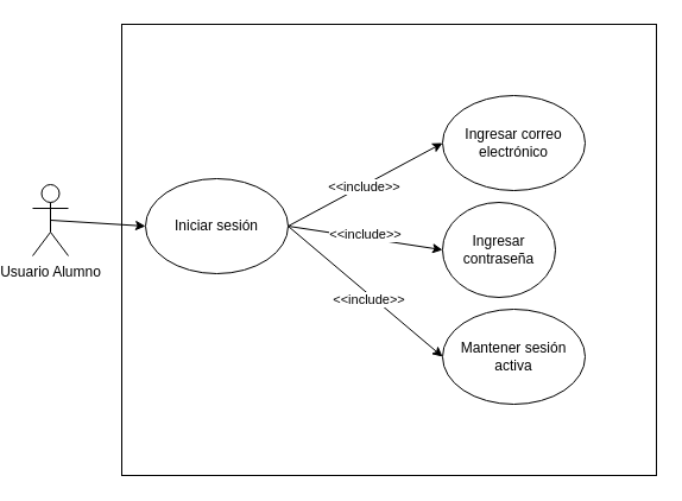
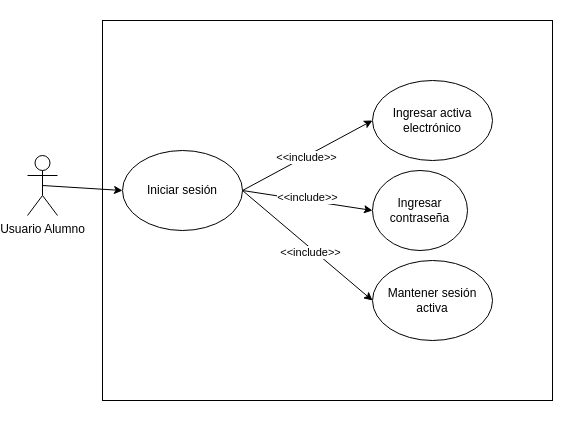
  <mxCell id="0" />
  <mxCell id="1" parent="0" />
  <mxCell id="2" value="" style="rounded=0;whiteSpace=wrap;html=1;" vertex="1" parent="1"><mxGeometry x="95" y="20" width="450" height="380" as="geometry" /></mxCell>
  <mxCell id="3" style="edgeStyle=none;rounded=0;orthogonalLoop=1;jettySize=auto;html=1;exitX=0.5;exitY=0.5;exitDx=0;exitDy=0;exitPerimeter=0;entryX=0;entryY=0.5;entryDx=0;entryDy=0;" edge="1" parent="1" source="4" target="11"><mxGeometry relative="1" as="geometry" /></mxCell>
  <mxCell id="4" value="Usuario Alumno" style="shape=umlActor;verticalLabelPosition=bottom;verticalAlign=top;html=1;outlineConnect=0;" vertex="1" parent="1"><mxGeometry x="20" y="155" width="30" height="60" as="geometry" /></mxCell>
  <mxCell id="5" style="edgeStyle=none;rounded=0;orthogonalLoop=1;jettySize=auto;html=1;exitX=1;exitY=0.5;exitDx=0;exitDy=0;entryX=0;entryY=0.5;entryDx=0;entryDy=0;" edge="1" parent="1" source="11" target="14"><mxGeometry relative="1" as="geometry" /></mxCell>
  <mxCell id="6" value="&amp;lt;&amp;lt;include&amp;gt;&amp;gt;" style="edgeLabel;html=1;align=center;verticalAlign=middle;resizable=0;points=[];" connectable="0" vertex="1" parent="5"><mxGeometry x="-0.025" y="-1" relative="1" as="geometry"><mxPoint as="offset" /></mxGeometry></mxCell>
  <mxCell id="7" style="edgeStyle=none;rounded=0;orthogonalLoop=1;jettySize=auto;html=1;exitX=1;exitY=0.5;exitDx=0;exitDy=0;entryX=0;entryY=0.5;entryDx=0;entryDy=0;" edge="1" parent="1" source="11" target="13"><mxGeometry relative="1" as="geometry" /></mxCell>
  <mxCell id="8" value="&amp;lt;&amp;lt;include&amp;gt;&amp;gt;" style="edgeLabel;html=1;align=center;verticalAlign=middle;resizable=0;points=[];" connectable="0" vertex="1" parent="7"><mxGeometry x="-0.007" y="3" relative="1" as="geometry"><mxPoint as="offset" /></mxGeometry></mxCell>
  <mxCell id="9" style="edgeStyle=none;rounded=0;orthogonalLoop=1;jettySize=auto;html=1;exitX=1;exitY=0.5;exitDx=0;exitDy=0;entryX=0;entryY=0.5;entryDx=0;entryDy=0;" edge="1" parent="1" source="11" target="12"><mxGeometry relative="1" as="geometry" /></mxCell>
  <mxCell id="10" value="&amp;lt;&amp;lt;include&amp;gt;&amp;gt;" style="edgeLabel;html=1;align=center;verticalAlign=middle;resizable=0;points=[];" connectable="0" vertex="1" parent="9"><mxGeometry x="0.072" y="-3" relative="1" as="geometry"><mxPoint as="offset" /></mxGeometry></mxCell>
  <mxCell id="11" value="Iniciar sesión" style="ellipse;whiteSpace=wrap;html=1;" vertex="1" parent="1"><mxGeometry x="115" y="150" width="120" height="80" as="geometry" /></mxCell>
  <mxCell id="12" value="Mantener sesión activa" style="ellipse;whiteSpace=wrap;html=1;" vertex="1" parent="1"><mxGeometry x="365" y="260" width="120" height="80" as="geometry" /></mxCell>
  <mxCell id="13" value="Ingresar contraseña" style="ellipse;whiteSpace=wrap;html=1;" vertex="1" parent="1"><mxGeometry x="365" y="170" width="95" height="80" as="geometry" /></mxCell>
- <mxCell id="14" value="Ingresar correo electrónico" style="ellipse;whiteSpace=wrap;html=1;" vertex="1" parent="1"><mxGeometry x="365" y="80" width="120" height="80" as="geometry" /></mxCell>
+ <mxCell id="14" value="Ingresar activa electrónico" style="ellipse;whiteSpace=wrap;html=1;" vertex="1" parent="1"><mxGeometry x="365" y="80" width="120" height="80" as="geometry" /></mxCell>
